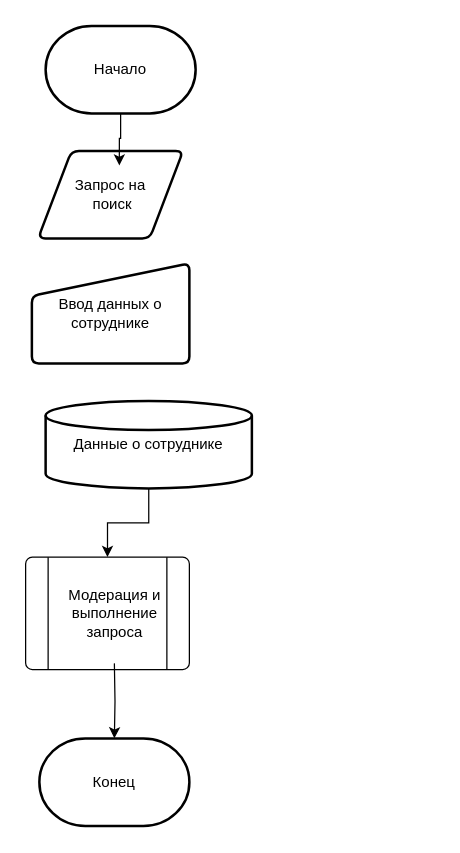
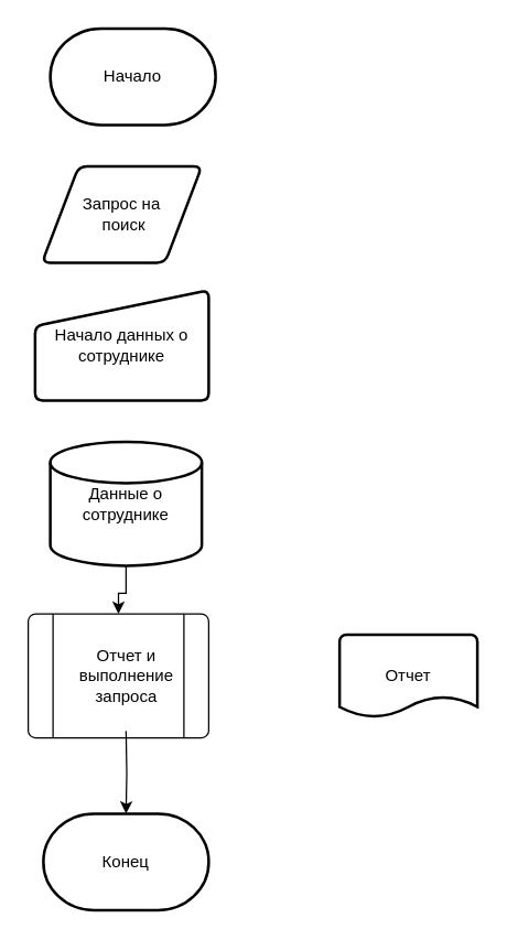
  <mxCell id="0" />
  <mxCell id="1" parent="0" />
  <mxCell id="2" value="Начало" style="strokeWidth=2;html=1;shape=mxgraph.flowchart.terminator;whiteSpace=wrap;" vertex="1" parent="1"><mxGeometry x="36" y="20" width="120" height="70" as="geometry" /></mxCell>
  <mxCell id="3" value="Запрос на&lt;br&gt;&amp;nbsp;поиск" style="shape=parallelogram;html=1;strokeWidth=2;perimeter=parallelogramPerimeter;whiteSpace=wrap;rounded=1;arcSize=12;size=0.23;" vertex="1" parent="1"><mxGeometry x="30" y="120" width="116" height="70" as="geometry" /></mxCell>
- <mxCell id="4" value="Ввод данных о сотруднике" style="html=1;strokeWidth=2;shape=manualInput;whiteSpace=wrap;rounded=1;size=26;arcSize=11;" vertex="1" parent="1"><mxGeometry x="25" y="210" width="126" height="80" as="geometry" /></mxCell>
+ <mxCell id="4" value="Начало данных о сотруднике" style="html=1;strokeWidth=2;shape=manualInput;whiteSpace=wrap;rounded=1;size=26;arcSize=11;" vertex="1" parent="1"><mxGeometry x="25" y="210" width="126" height="80" as="geometry" /></mxCell>
  <mxCell id="5" style="edgeStyle=orthogonalEdgeStyle;rounded=0;orthogonalLoop=1;jettySize=auto;html=1;entryX=0.5;entryY=0;entryDx=0;entryDy=0;" edge="1" parent="1" source="6" target="7"><mxGeometry relative="1" as="geometry" /></mxCell>
- <mxCell id="6" value="Данные о сотруднике" style="strokeWidth=2;html=1;shape=mxgraph.flowchart.database;whiteSpace=wrap;" vertex="1" parent="1"><mxGeometry x="36" y="320" width="165" height="70" as="geometry" /></mxCell>
+ <mxCell id="6" value="Данные о сотруднике" style="strokeWidth=2;html=1;shape=mxgraph.flowchart.database;whiteSpace=wrap;" vertex="1" parent="1"><mxGeometry x="36" y="320" width="110" height="90" as="geometry" /></mxCell>
  <mxCell id="7" value="" style="verticalLabelPosition=bottom;verticalAlign=top;html=1;shape=process;whiteSpace=wrap;rounded=1;size=0.14;arcSize=6;" vertex="1" parent="1"><mxGeometry x="20" y="445" width="131" height="90" as="geometry" /></mxCell>
- <mxCell id="9" style="edgeStyle=orthogonalEdgeStyle;rounded=0;orthogonalLoop=1;jettySize=auto;html=1;entryX=0.56;entryY=0.167;entryDx=0;entryDy=0;entryPerimeter=0;" edge="1" parent="1" source="2" target="3"><mxGeometry relative="1" as="geometry" /></mxCell>
- <mxCell id="10" value="Модерация и &lt;br&gt;выполнение &lt;br&gt;запроса" style="text;html=1;align=center;verticalAlign=middle;resizable=0;points=[];autosize=1;strokeColor=none;fillColor=none;" vertex="1" parent="1"><mxGeometry x="41" y="460" width="100" height="60" as="geometry" /></mxCell>
+ <mxCell id="8" value="Отчет" style="strokeWidth=2;html=1;shape=mxgraph.flowchart.document2;whiteSpace=wrap;size=0.25;" vertex="1" parent="1"><mxGeometry x="246" y="460" width="100" height="60" as="geometry" /></mxCell>
+ <mxCell id="10" value="Отчет и &lt;br&gt;выполнение &lt;br&gt;запроса" style="text;html=1;align=center;verticalAlign=middle;resizable=0;points=[];autosize=1;strokeColor=none;fillColor=none;" vertex="1" parent="1"><mxGeometry x="41" y="460" width="100" height="60" as="geometry" /></mxCell>
  <mxCell id="11" value="Конец" style="strokeWidth=2;html=1;shape=mxgraph.flowchart.terminator;whiteSpace=wrap;" vertex="1" parent="1"><mxGeometry x="31" y="590" width="120" height="70" as="geometry" /></mxCell>
  <mxCell id="12" style="edgeStyle=orthogonalEdgeStyle;rounded=0;orthogonalLoop=1;jettySize=auto;html=1;entryX=0.5;entryY=0;entryDx=0;entryDy=0;entryPerimeter=0;" edge="1" parent="1" target="11"><mxGeometry relative="1" as="geometry"><mxPoint x="91" y="530" as="sourcePoint" /></mxGeometry></mxCell>
